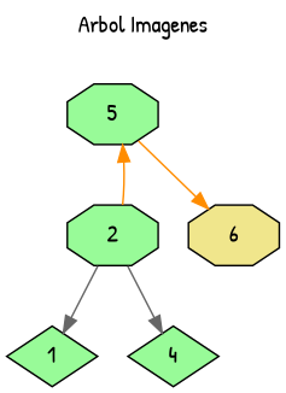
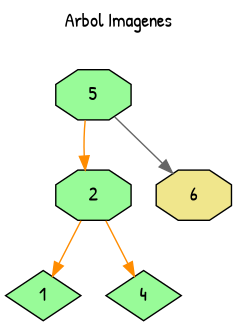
  digraph {
    fontname="Patrick Hand"
    label="Arbol Imagenes"
    labelloc=t
    node [fillcolor=palegreen fontname="Patrick Hand" shape=octagon style=filled]
    edge [color=darkorange fontname="Patrick Hand"]
    n1 [label=5]
    n2 [label=2]
    n3 [fillcolor=khaki label=6]
    n4 [label=1 shape=diamond]
    n5 [label=4 shape=diamond]
-   n2 -> n1
-   n1 -> n3
-   n2 -> n4 [color=gray40]
-   n2 -> n5 [color=gray40]
+   n1 -> n2
+   n1 -> n3 [color=gray40]
+   n2 -> n4
+   n2 -> n5
  }
